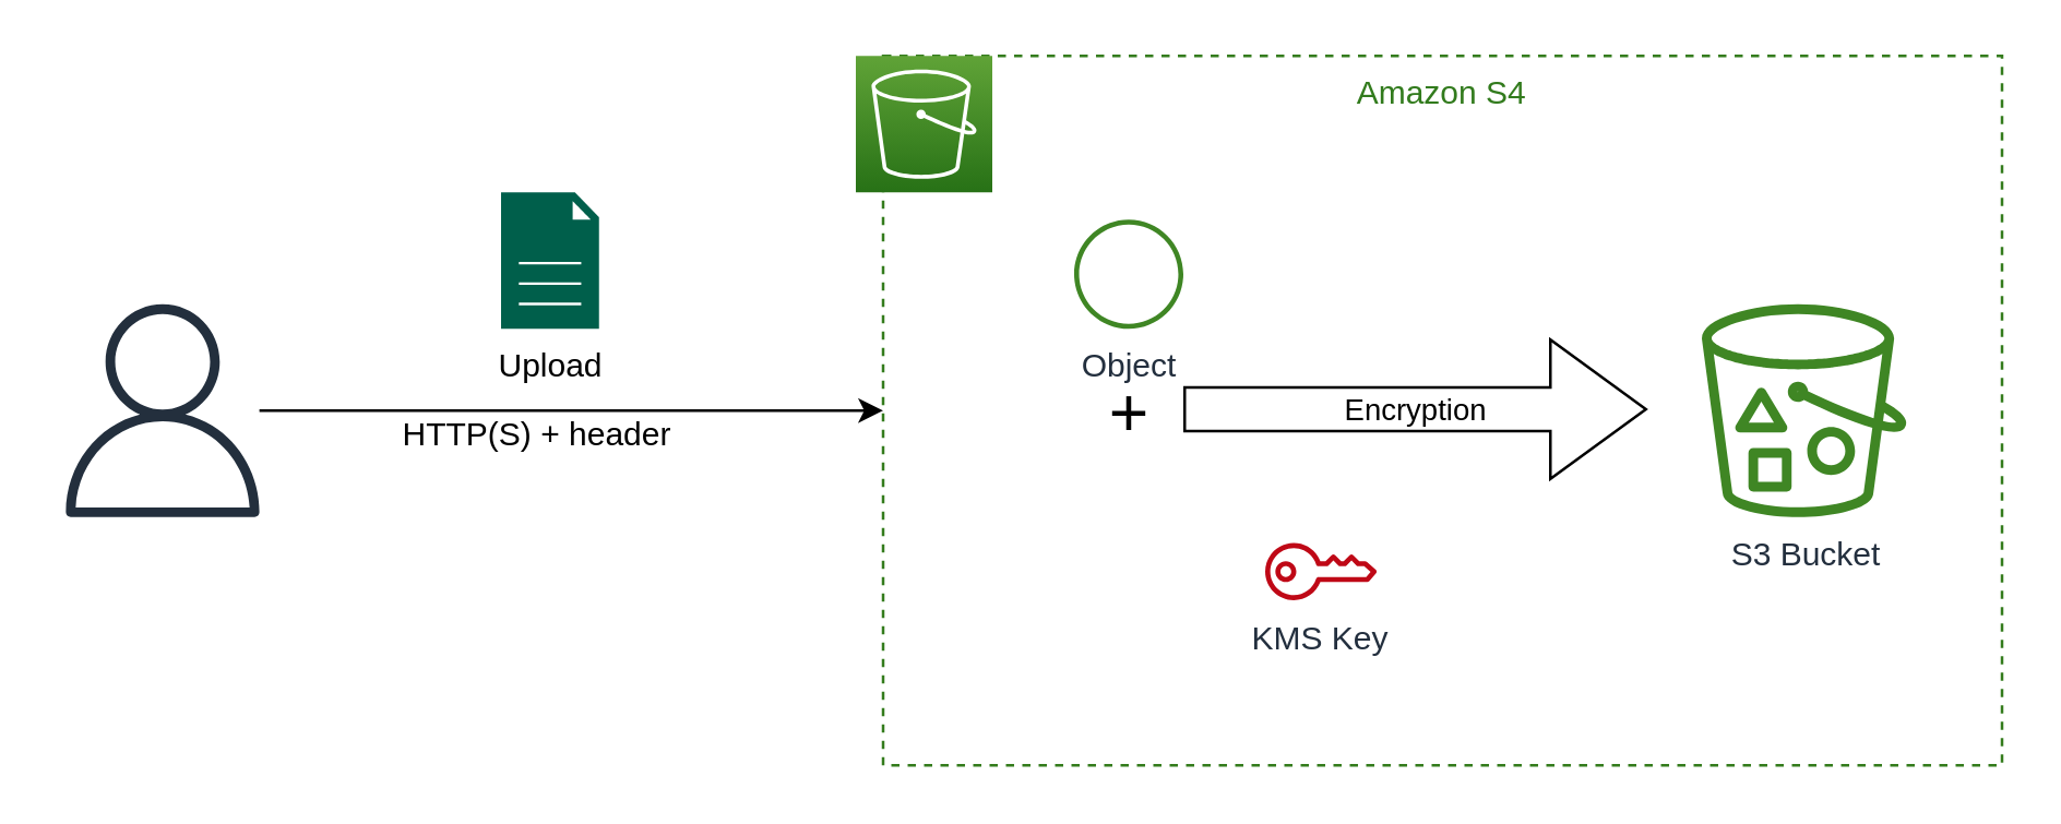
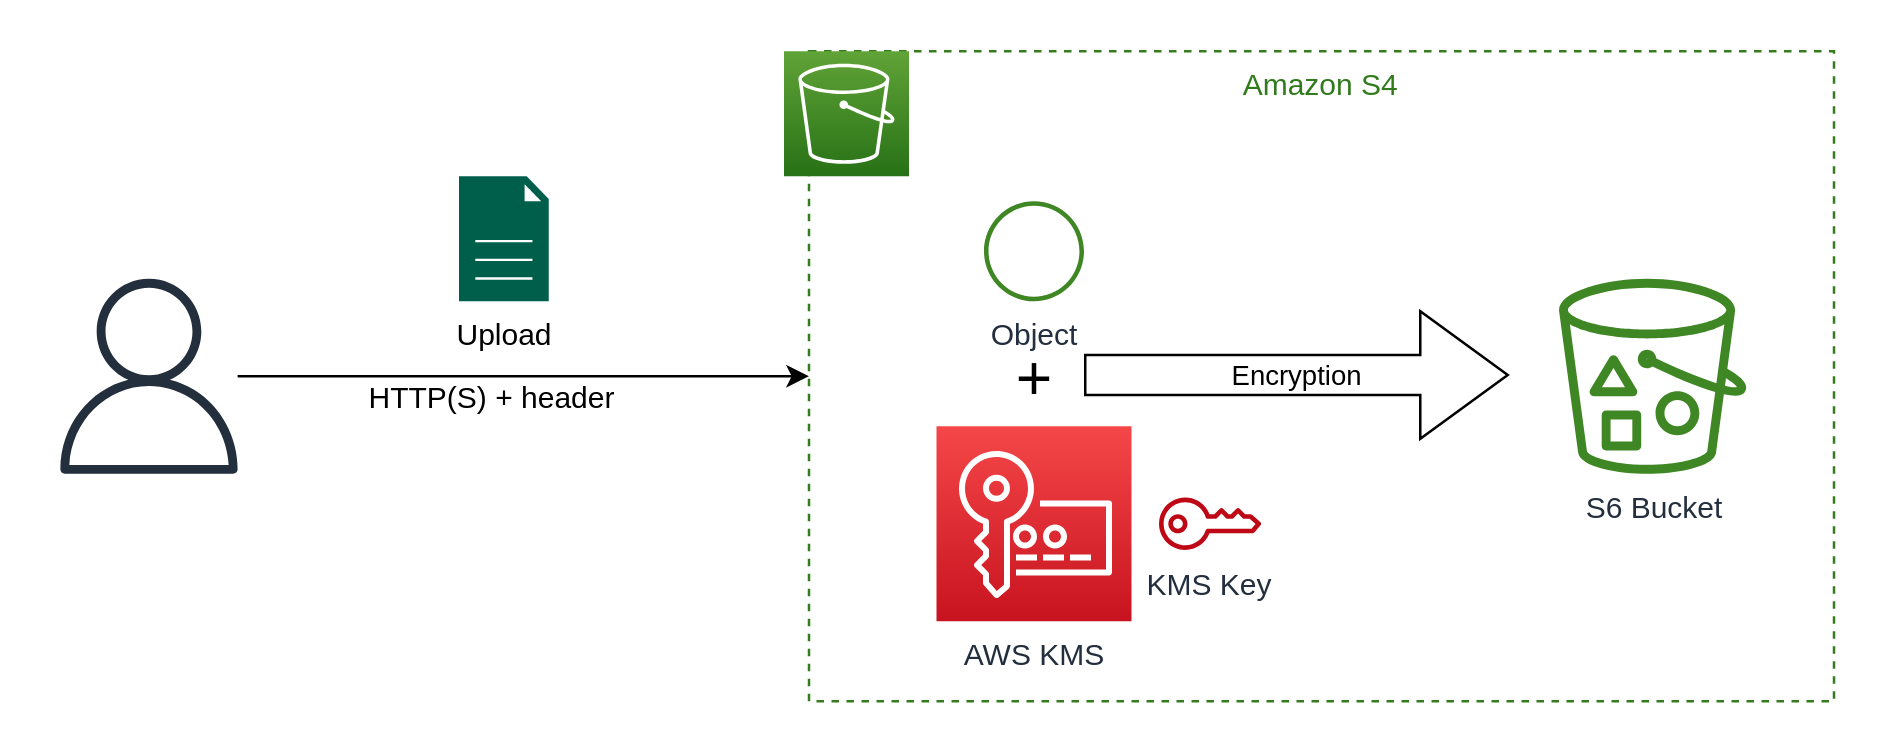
  <mxCell id="0" />
  <mxCell id="1" parent="0" />
  <mxCell id="2" style="edgeStyle=orthogonalEdgeStyle;rounded=0;orthogonalLoop=1;jettySize=auto;html=1;entryX=0;entryY=0.5;entryDx=0;entryDy=0;" edge="1" parent="1" source="3" target="5"><mxGeometry relative="1" as="geometry" /></mxCell>
  <mxCell id="3" value="" style="sketch=0;outlineConnect=0;fontColor=#232F3E;gradientColor=none;fillColor=#232F3D;strokeColor=none;dashed=0;verticalLabelPosition=bottom;verticalAlign=top;align=center;html=1;fontSize=12;fontStyle=0;aspect=fixed;pointerEvents=1;shape=mxgraph.aws4.user;" vertex="1" parent="1"><mxGeometry x="20" y="111" width="78" height="78" as="geometry" /></mxCell>
  <mxCell id="4" value="Upload" style="sketch=0;pointerEvents=1;shadow=0;dashed=0;html=1;strokeColor=none;fillColor=#005F4B;labelPosition=center;verticalLabelPosition=bottom;verticalAlign=top;align=center;outlineConnect=0;shape=mxgraph.veeam2.file;" vertex="1" parent="1"><mxGeometry x="183" y="70" width="35.9" height="50" as="geometry" /></mxCell>
  <mxCell id="5" value="Amazon S4" style="fillColor=none;strokeColor=#347c1d;dashed=1;verticalAlign=top;fontStyle=0;fontColor=#327b1d;whiteSpace=wrap;html=1;" vertex="1" parent="1"><mxGeometry x="323" y="20" width="410" height="260" as="geometry" /></mxCell>
  <mxCell id="6" value="" style="sketch=0;points=[[0,0,0],[0.25,0,0],[0.5,0,0],[0.75,0,0],[1,0,0],[0,1,0],[0.25,1,0],[0.5,1,0],[0.75,1,0],[1,1,0],[0,0.25,0],[0,0.5,0],[0,0.75,0],[1,0.25,0],[1,0.5,0],[1,0.75,0]];outlineConnect=0;fontColor=#232F3E;gradientColor=#60A337;gradientDirection=north;fillColor=#277116;strokeColor=#ffffff;dashed=0;verticalLabelPosition=bottom;verticalAlign=top;align=center;html=1;fontSize=12;fontStyle=0;aspect=fixed;shape=mxgraph.aws4.resourceIcon;resIcon=mxgraph.aws4.s3;" vertex="1" parent="1"><mxGeometry x="313" y="20" width="50" height="50" as="geometry" /></mxCell>
  <mxCell id="7" value="HTTP(S) + header" style="text;html=1;align=center;verticalAlign=middle;resizable=0;points=[];autosize=1;strokeColor=none;fillColor=none;" vertex="1" parent="1"><mxGeometry x="135.95" y="144" width="120" height="30" as="geometry" /></mxCell>
  <mxCell id="8" value="Object" style="sketch=0;outlineConnect=0;fontColor=#232F3E;gradientColor=none;fillColor=#3F8624;strokeColor=none;dashed=0;verticalLabelPosition=bottom;verticalAlign=top;align=center;html=1;fontSize=12;fontStyle=0;aspect=fixed;pointerEvents=1;shape=mxgraph.aws4.object;" vertex="1" parent="1"><mxGeometry x="393" y="80" width="40" height="40" as="geometry" /></mxCell>
  <mxCell id="9" value="KMS Key" style="sketch=0;outlineConnect=0;fontColor=#232F3E;gradientColor=none;fillColor=#BF0816;strokeColor=none;dashed=0;verticalLabelPosition=bottom;verticalAlign=top;align=center;html=1;fontSize=12;fontStyle=0;aspect=fixed;pointerEvents=1;shape=mxgraph.aws4.addon;" vertex="1" parent="1"><mxGeometry x="463" y="198.5" width="40.95" height="21" as="geometry" /></mxCell>
- <mxCell id="10" value="S3 Bucket" style="sketch=0;outlineConnect=0;fontColor=#232F3E;gradientColor=none;fillColor=#3F8624;strokeColor=none;dashed=0;verticalLabelPosition=bottom;verticalAlign=top;align=center;html=1;fontSize=12;fontStyle=0;aspect=fixed;pointerEvents=1;shape=mxgraph.aws4.bucket_with_objects;" vertex="1" parent="1"><mxGeometry x="623" y="111" width="75" height="78" as="geometry" /></mxCell>
+ <mxCell id="10" value="S6 Bucket" style="sketch=0;outlineConnect=0;fontColor=#232F3E;gradientColor=none;fillColor=#3F8624;strokeColor=none;dashed=0;verticalLabelPosition=bottom;verticalAlign=top;align=center;html=1;fontSize=12;fontStyle=0;aspect=fixed;pointerEvents=1;shape=mxgraph.aws4.bucket_with_objects;" vertex="1" parent="1"><mxGeometry x="623" y="111" width="75" height="78" as="geometry" /></mxCell>
  <mxCell id="11" value="Encryption" style="shape=flexArrow;endArrow=classic;html=1;rounded=0;width=16;endSize=11.33;endWidth=34;" edge="1" parent="1"><mxGeometry width="50" height="50" relative="1" as="geometry"><mxPoint x="433" y="149.5" as="sourcePoint" /><mxPoint x="603" y="149.5" as="targetPoint" /></mxGeometry></mxCell>
  <mxCell id="12" value="+" style="text;html=1;align=center;verticalAlign=middle;resizable=0;points=[];autosize=1;strokeColor=none;fillColor=none;fontSize=25;" vertex="1" parent="1"><mxGeometry x="393" y="130" width="40" height="40" as="geometry" /></mxCell>
+ <mxCell id="13" value="AWS KMS" style="sketch=0;points=[[0,0,0],[0.25,0,0],[0.5,0,0],[0.75,0,0],[1,0,0],[0,1,0],[0.25,1,0],[0.5,1,0],[0.75,1,0],[1,1,0],[0,0.25,0],[0,0.5,0],[0,0.75,0],[1,0.25,0],[1,0.5,0],[1,0.75,0]];outlineConnect=0;fontColor=#232F3E;gradientColor=#F54749;gradientDirection=north;fillColor=#C7131F;strokeColor=#ffffff;dashed=0;verticalLabelPosition=bottom;verticalAlign=top;align=center;html=1;fontSize=12;fontStyle=0;aspect=fixed;shape=mxgraph.aws4.resourceIcon;resIcon=mxgraph.aws4.key_management_service;" vertex="1" parent="1"><mxGeometry x="374" y="170" width="78" height="78" as="geometry" /></mxCell>
